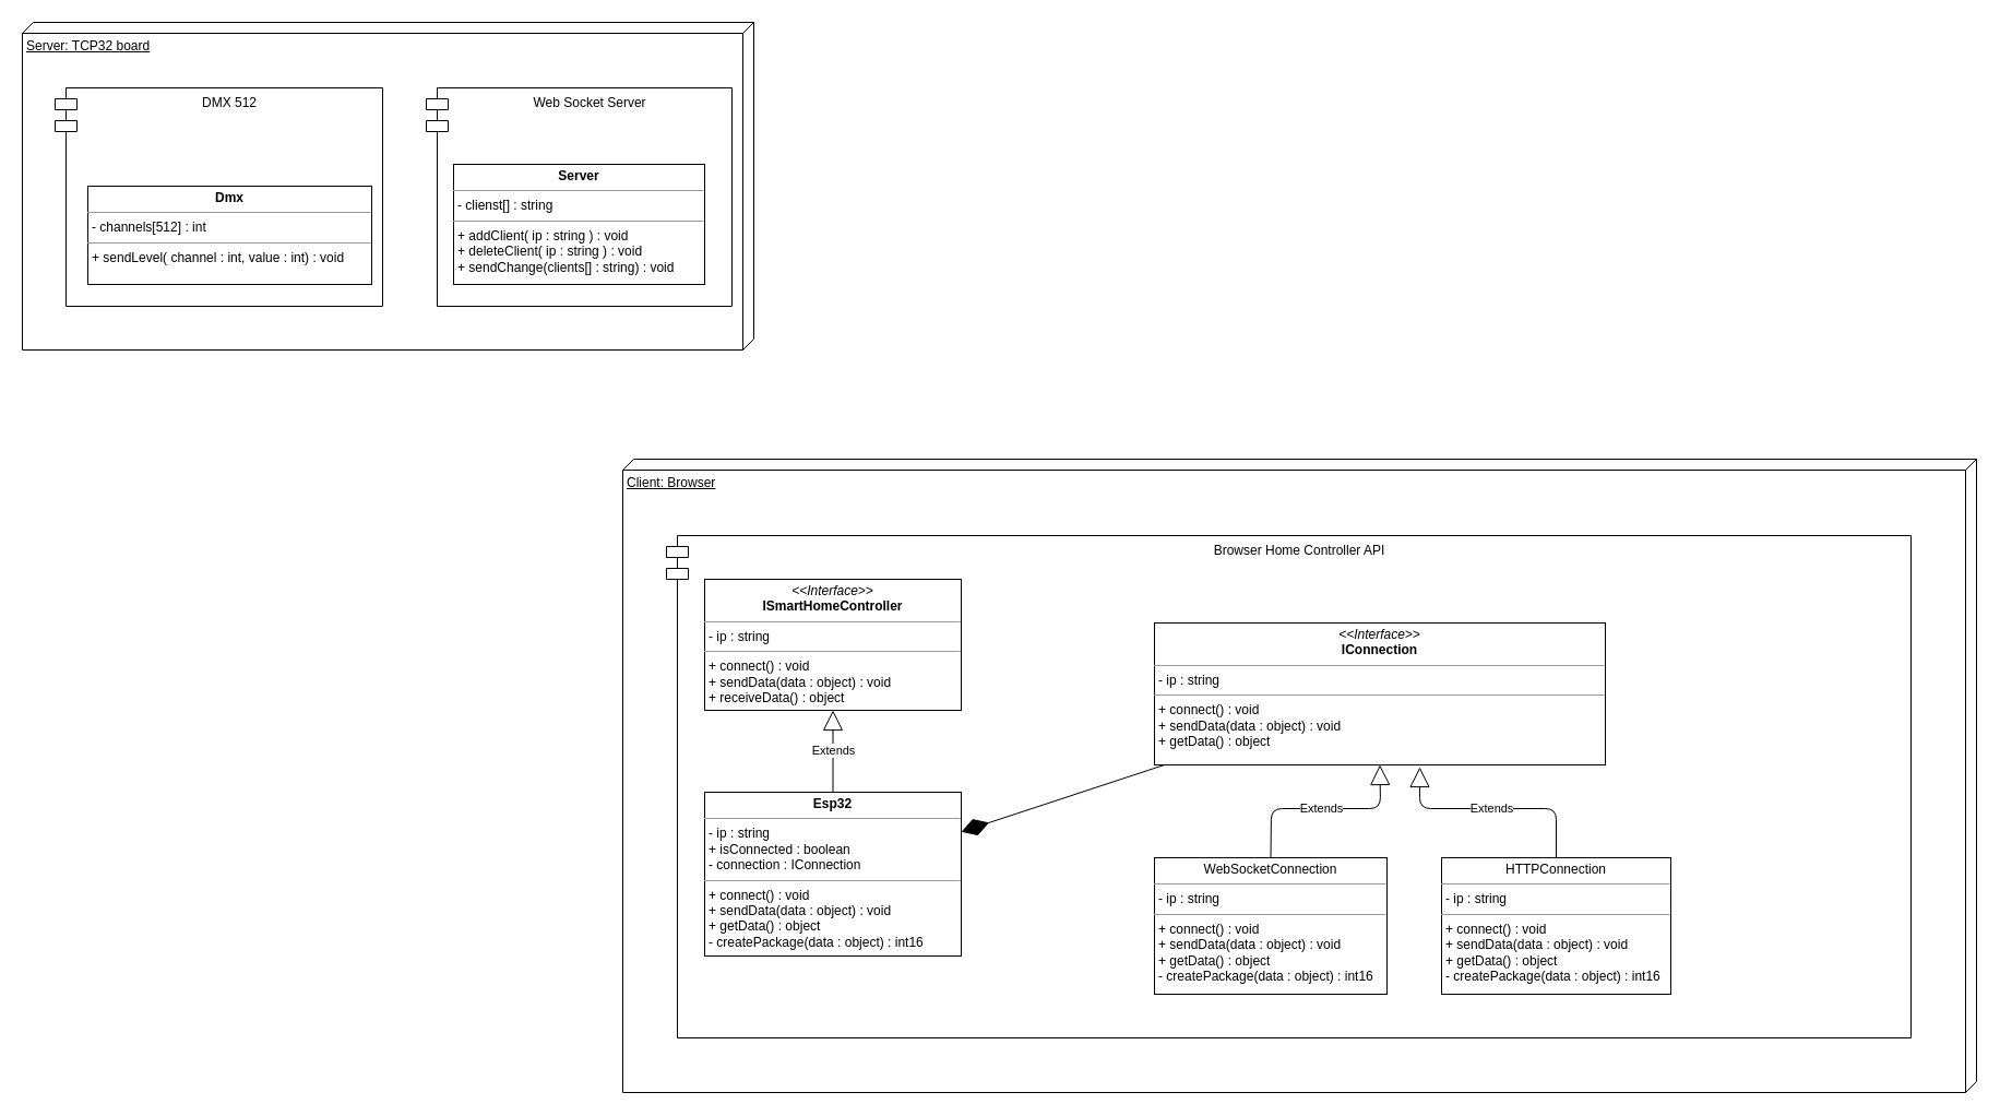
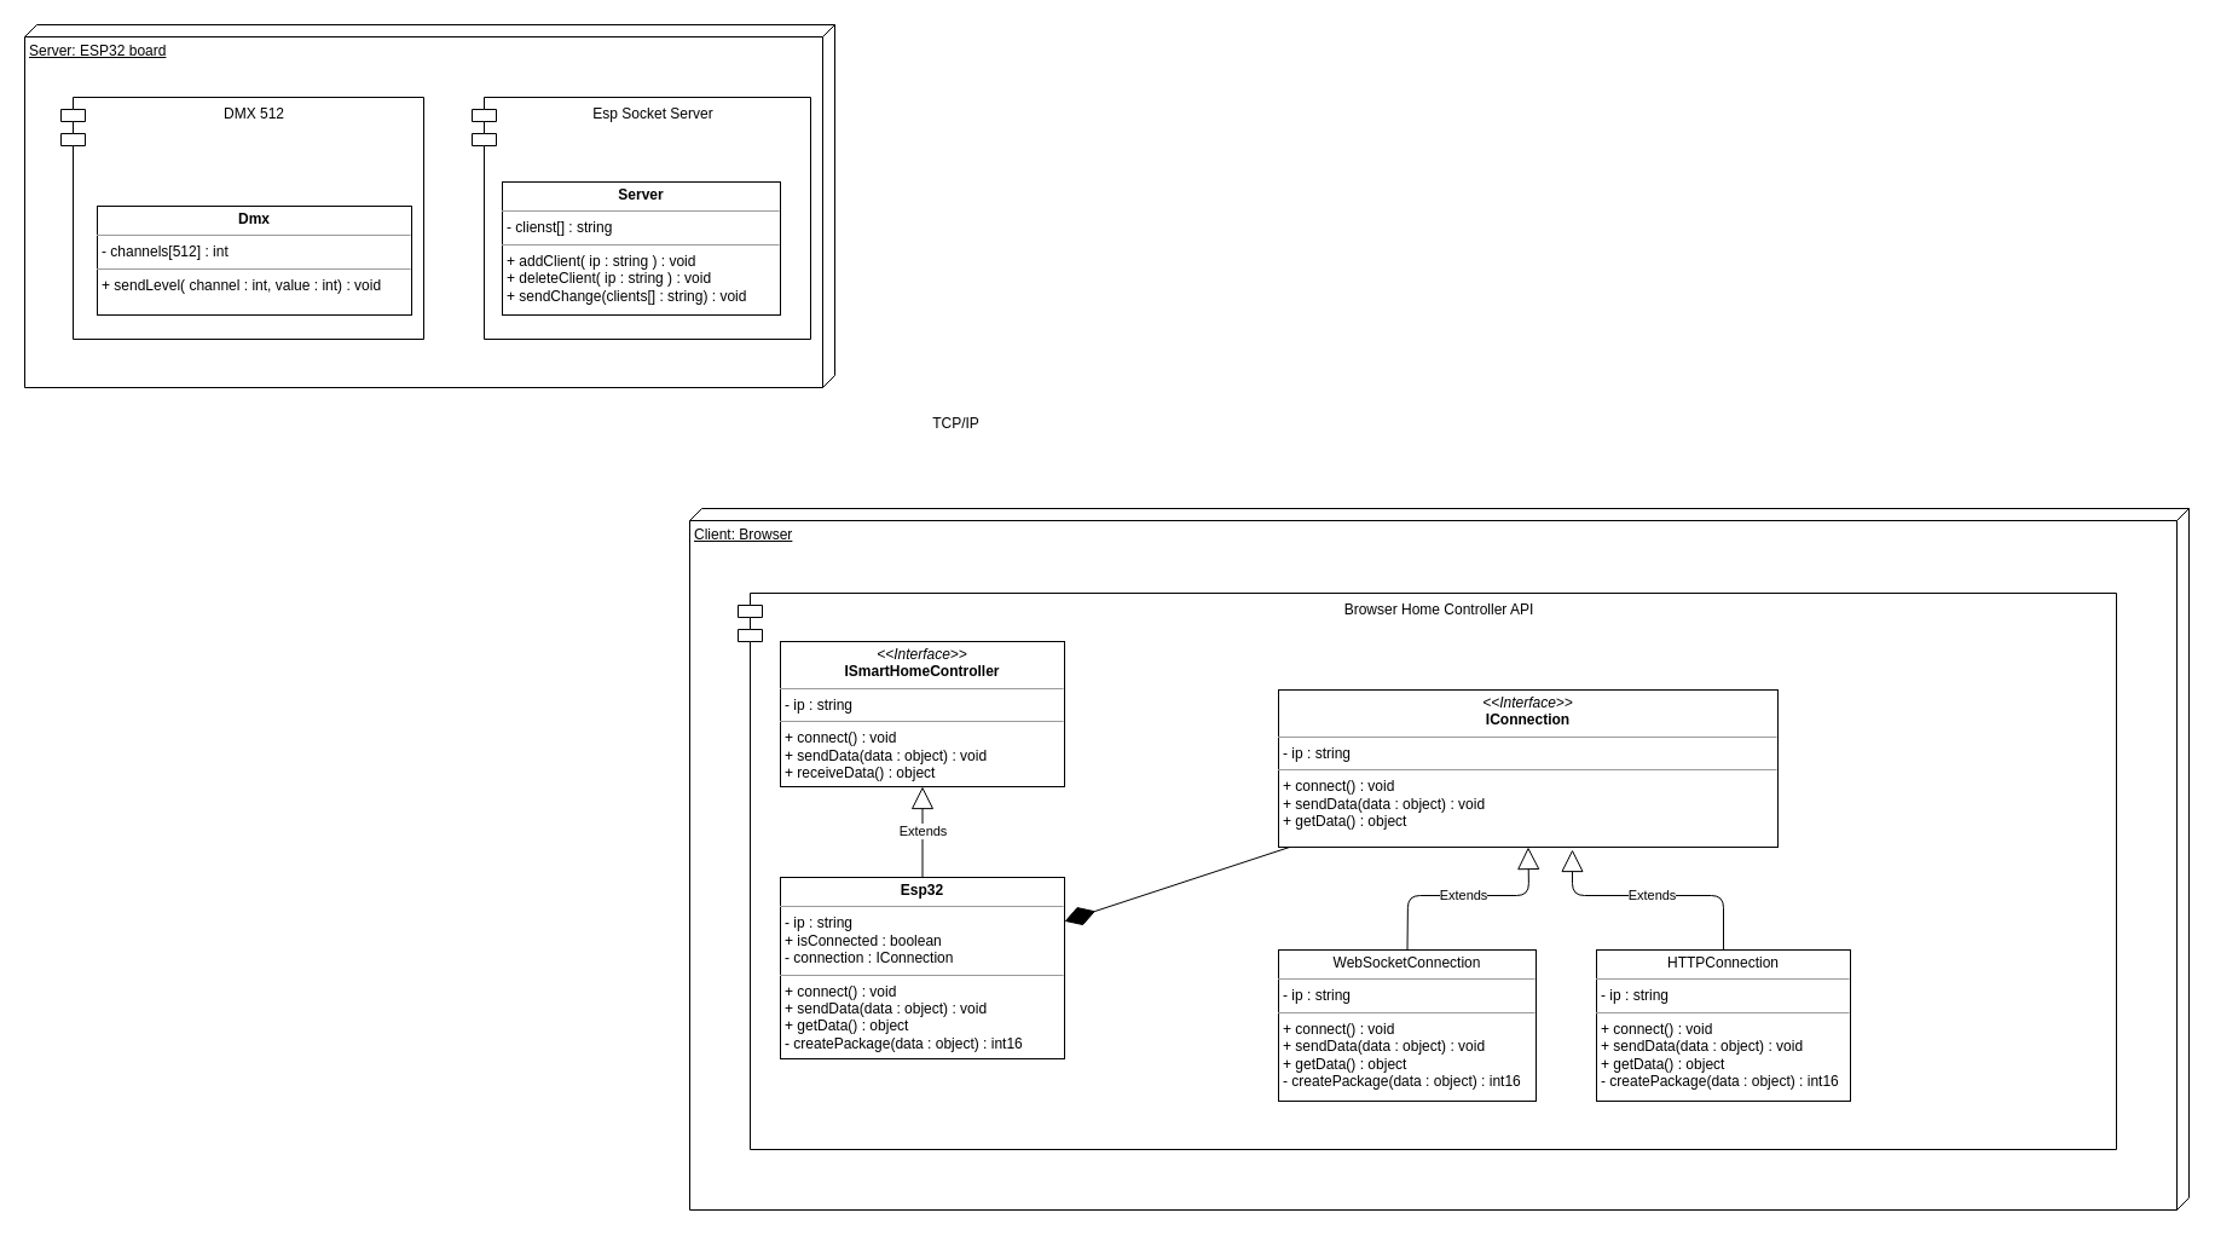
  <mxCell id="0" />
  <mxCell id="1" parent="0" />
- <mxCell id="2" value="Server: TCP32 board" style="verticalAlign=top;align=left;spacingTop=8;spacingLeft=2;spacingRight=12;shape=cube;size=10;direction=south;fontStyle=4;html=1;" parent="1" vertex="1"><mxGeometry x="20" y="20" width="670" height="300" as="geometry" /></mxCell>
+ <mxCell id="2" value="Server: ESP32 board" style="verticalAlign=top;align=left;spacingTop=8;spacingLeft=2;spacingRight=12;shape=cube;size=10;direction=south;fontStyle=4;html=1;" parent="1" vertex="1"><mxGeometry x="20" y="20" width="670" height="300" as="geometry" /></mxCell>
  <mxCell id="3" value="Client: Browser" style="verticalAlign=top;align=left;spacingTop=8;spacingLeft=2;spacingRight=12;shape=cube;size=10;direction=south;fontStyle=4;html=1;" parent="1" vertex="1"><mxGeometry x="570" y="420" width="1240" height="580" as="geometry" /></mxCell>
+ <mxCell id="4" value="TCP/IP" style="text;html=1;align=center;verticalAlign=middle;resizable=0;points=[];autosize=1;" parent="1" vertex="1"><mxGeometry x="765" y="340" width="50" height="20" as="geometry" /></mxCell>
  <mxCell id="5" value="DMX 512" style="shape=module;align=left;spacingLeft=20;align=center;verticalAlign=top;" parent="1" vertex="1"><mxGeometry x="50" y="80" width="300" height="200" as="geometry" /></mxCell>
  <mxCell id="6" value="&lt;p style=&quot;margin: 0px ; margin-top: 4px ; text-align: center&quot;&gt;&lt;b&gt;Dmx&lt;/b&gt;&lt;/p&gt;&lt;hr size=&quot;1&quot;&gt;&lt;p style=&quot;margin: 0px ; margin-left: 4px&quot;&gt;- channels[512] : int&lt;/p&gt;&lt;hr size=&quot;1&quot;&gt;&lt;p style=&quot;margin: 0px ; margin-left: 4px&quot;&gt;+ sendLevel( channel : int, value : int) : void&lt;/p&gt;" style="verticalAlign=top;align=left;overflow=fill;fontSize=12;fontFamily=Helvetica;html=1;" parent="1" vertex="1"><mxGeometry x="80" y="170" width="260" height="90" as="geometry" /></mxCell>
- <mxCell id="7" value="Web Socket Server" style="shape=module;align=left;spacingLeft=20;align=center;verticalAlign=top;" parent="1" vertex="1"><mxGeometry x="390" y="80" width="280" height="200" as="geometry" /></mxCell>
+ <mxCell id="7" value="Esp Socket Server" style="shape=module;align=left;spacingLeft=20;align=center;verticalAlign=top;" parent="1" vertex="1"><mxGeometry x="390" y="80" width="280" height="200" as="geometry" /></mxCell>
  <mxCell id="8" value="&lt;p style=&quot;margin: 0px ; margin-top: 4px ; text-align: center&quot;&gt;&lt;b&gt;Server&lt;/b&gt;&lt;/p&gt;&lt;hr size=&quot;1&quot;&gt;&lt;p style=&quot;margin: 0px ; margin-left: 4px&quot;&gt;- clienst[] : string&lt;/p&gt;&lt;hr size=&quot;1&quot;&gt;&lt;p style=&quot;margin: 0px ; margin-left: 4px&quot;&gt;+ addClient( ip : string ) : void&lt;/p&gt;&lt;p style=&quot;margin: 0px ; margin-left: 4px&quot;&gt;+ deleteClient( ip : string ) : void&lt;/p&gt;&lt;p style=&quot;margin: 0px ; margin-left: 4px&quot;&gt;+ sendChange(clients[] : string) : void&lt;/p&gt;" style="verticalAlign=top;align=left;overflow=fill;fontSize=12;fontFamily=Helvetica;html=1;" parent="1" vertex="1"><mxGeometry x="415" y="150" width="230" height="110" as="geometry" /></mxCell>
  <mxCell id="9" value="Browser Home Controller API" style="shape=module;align=left;spacingLeft=20;align=center;verticalAlign=top;" vertex="1" parent="1"><mxGeometry x="610" y="490" width="1140" height="460" as="geometry" /></mxCell>
  <mxCell id="10" value="&lt;p style=&quot;margin: 0px ; margin-top: 4px ; text-align: center&quot;&gt;&lt;i&gt;&amp;lt;&amp;lt;Interface&amp;gt;&amp;gt;&lt;/i&gt;&lt;br&gt;&lt;b&gt;ISmartHomeController&lt;/b&gt;&lt;/p&gt;&lt;hr size=&quot;1&quot;&gt;&lt;p style=&quot;margin: 0px ; margin-left: 4px&quot;&gt;- ip : string&lt;/p&gt;&lt;hr size=&quot;1&quot;&gt;&lt;p style=&quot;margin: 0px ; margin-left: 4px&quot;&gt;+ connect() : void&lt;br&gt;+ sendData(data : object) : void&lt;/p&gt;&lt;p style=&quot;margin: 0px ; margin-left: 4px&quot;&gt;+ receiveData() : object&lt;/p&gt;" style="verticalAlign=top;align=left;overflow=fill;fontSize=12;fontFamily=Helvetica;html=1;" vertex="1" parent="1"><mxGeometry x="645" y="530" width="235" height="120" as="geometry" /></mxCell>
  <mxCell id="11" value="&lt;p style=&quot;margin: 0px ; margin-top: 4px ; text-align: center&quot;&gt;&lt;b&gt;Esp32&lt;/b&gt;&lt;/p&gt;&lt;hr size=&quot;1&quot;&gt;&lt;p style=&quot;margin: 0px ; margin-left: 4px&quot;&gt;- ip : string&lt;br&gt;&lt;/p&gt;&lt;p style=&quot;margin: 0px ; margin-left: 4px&quot;&gt;+ isConnected : boolean&lt;/p&gt;&lt;p style=&quot;margin: 0px ; margin-left: 4px&quot;&gt;- connection : IConnection&lt;/p&gt;&lt;hr size=&quot;1&quot;&gt;&lt;p style=&quot;margin: 0px 0px 0px 4px&quot;&gt;+ connect() : void&lt;br&gt;+ sendData(data : object) : void&lt;/p&gt;&lt;p style=&quot;margin: 0px 0px 0px 4px&quot;&gt;+ getData() : object&lt;/p&gt;&lt;p style=&quot;margin: 0px 0px 0px 4px&quot;&gt;- createPackage(data : object) : int16&lt;/p&gt;" style="verticalAlign=top;align=left;overflow=fill;fontSize=12;fontFamily=Helvetica;html=1;" vertex="1" parent="1"><mxGeometry x="645" y="725" width="235" height="150" as="geometry" /></mxCell>
  <mxCell id="12" value="Extends" style="endArrow=block;endSize=16;endFill=0;html=1;exitX=0.5;exitY=0;exitDx=0;exitDy=0;entryX=0.5;entryY=1;entryDx=0;entryDy=0;" edge="1" parent="1" source="11" target="10"><mxGeometry width="160" relative="1" as="geometry"><mxPoint x="580" y="620" as="sourcePoint" /><mxPoint x="740" y="620" as="targetPoint" /></mxGeometry></mxCell>
  <mxCell id="13" value="&lt;p style=&quot;margin: 0px ; margin-top: 4px ; text-align: center&quot;&gt;WebSocketConnection&lt;/p&gt;&lt;hr size=&quot;1&quot;&gt;&lt;p style=&quot;margin: 0px 0px 0px 4px&quot;&gt;- ip : string&lt;/p&gt;&lt;hr size=&quot;1&quot;&gt;&lt;p style=&quot;margin: 0px 0px 0px 4px&quot;&gt;+ connect() : void&lt;br&gt;+ sendData(data : object) : void&lt;/p&gt;&lt;p style=&quot;margin: 0px 0px 0px 4px&quot;&gt;+ getData() : object&lt;/p&gt;&lt;p style=&quot;margin: 0px 0px 0px 4px&quot;&gt;- createPackage(data : object) : int16&lt;br&gt;&lt;/p&gt;" style="verticalAlign=top;align=left;overflow=fill;fontSize=12;fontFamily=Helvetica;html=1;" vertex="1" parent="1"><mxGeometry x="1057" y="785" width="213" height="125" as="geometry" /></mxCell>
  <mxCell id="14" value="&lt;p style=&quot;margin: 0px ; margin-top: 4px ; text-align: center&quot;&gt;&lt;i&gt;&amp;lt;&amp;lt;Interface&amp;gt;&amp;gt;&lt;/i&gt;&lt;br&gt;&lt;b&gt;IConnection&lt;/b&gt;&lt;/p&gt;&lt;hr size=&quot;1&quot;&gt;&lt;p style=&quot;margin: 0px ; margin-left: 4px&quot;&gt;-&lt;span&gt;&amp;nbsp;ip : string&lt;/span&gt;&lt;/p&gt;&lt;hr size=&quot;1&quot;&gt;&lt;p style=&quot;margin: 0px 0px 0px 4px&quot;&gt;+ connect() : void&lt;br&gt;+ sendData(data : object) : void&lt;/p&gt;&lt;p style=&quot;margin: 0px 0px 0px 4px&quot;&gt;+ getData() : object&lt;/p&gt;" style="verticalAlign=top;align=left;overflow=fill;fontSize=12;fontFamily=Helvetica;html=1;" vertex="1" parent="1"><mxGeometry x="1057" y="570" width="413" height="130" as="geometry" /></mxCell>
  <mxCell id="15" value="&lt;p style=&quot;margin: 0px ; margin-top: 4px ; text-align: center&quot;&gt;HTTPConnection&lt;/p&gt;&lt;hr size=&quot;1&quot;&gt;&lt;p style=&quot;margin: 0px 0px 0px 4px&quot;&gt;- ip : string&lt;/p&gt;&lt;hr size=&quot;1&quot;&gt;&lt;p style=&quot;margin: 0px 0px 0px 4px&quot;&gt;+ connect() : void&lt;br&gt;+ sendData(data : object) : void&lt;/p&gt;&lt;p style=&quot;margin: 0px 0px 0px 4px&quot;&gt;+ getData() : object&lt;/p&gt;&lt;p style=&quot;margin: 0px 0px 0px 4px&quot;&gt;- createPackage(data : object) : int16&lt;br&gt;&lt;/p&gt;" style="verticalAlign=top;align=left;overflow=fill;fontSize=12;fontFamily=Helvetica;html=1;" vertex="1" parent="1"><mxGeometry x="1320" y="785" width="210" height="125" as="geometry" /></mxCell>
  <mxCell id="16" value="Extends" style="endArrow=block;endSize=16;endFill=0;html=1;entryX=0.5;entryY=1;entryDx=0;entryDy=0;exitX=0.5;exitY=0;exitDx=0;exitDy=0;" edge="1" parent="1" source="13" target="14"><mxGeometry x="-0.016" width="160" relative="1" as="geometry"><mxPoint x="1140" y="740" as="sourcePoint" /><mxPoint x="1300" y="740" as="targetPoint" /><Array as="points"><mxPoint x="1164" y="740" /><mxPoint x="1264" y="740" /></Array><mxPoint as="offset" /></mxGeometry></mxCell>
  <mxCell id="17" value="Extends" style="endArrow=block;endSize=16;endFill=0;html=1;exitX=0.5;exitY=0;exitDx=0;exitDy=0;" edge="1" parent="1" source="15"><mxGeometry width="160" relative="1" as="geometry"><mxPoint x="1400" y="730" as="sourcePoint" /><mxPoint x="1300" y="702" as="targetPoint" /><Array as="points"><mxPoint x="1425" y="740" /><mxPoint x="1300" y="740" /></Array></mxGeometry></mxCell>
  <mxCell id="18" value="" style="endArrow=diamondThin;endFill=1;endSize=24;html=1;" edge="1" parent="1" source="14" target="11"><mxGeometry width="160" relative="1" as="geometry"><mxPoint x="910" y="740" as="sourcePoint" /><mxPoint x="1070" y="740" as="targetPoint" /></mxGeometry></mxCell>
